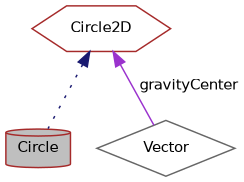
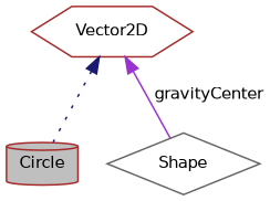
  digraph {
    node [color=brown fillcolor=white fontname=Helvetica fontsize=10 style=filled]
    edge [dir=back fontname=Helvetica fontsize=10 labelfontname=Helvetica labelfontsize=10]
    n1 [fillcolor=grey75 fontcolor=black height=0.2 label=Circle shape=cylinder width=0.4]
-   n2 [color=gray40 height=0.2 label=Vector shape=diamond width=0.4]
-   n3 [height=0.2 label=Circle2D shape=hexagon width=0.4]
+   n2 [color=gray40 height=0.2 label=Shape shape=diamond width=0.4]
+   n3 [height=0.2 label=Vector2D shape=hexagon width=0.4]
    n3 -> n1 [color=midnightblue style=dotted]
    n3 -> n2 [color=darkorchid3 label=" gravityCenter" style=solid]
  }
